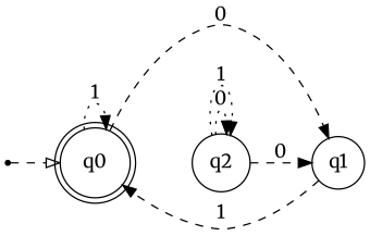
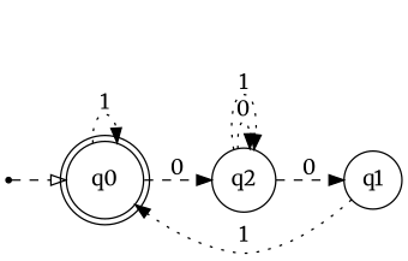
  digraph {
    fontname=Merriweather
    rankdir=LR
    node [fontname=Merriweather shape=circle]
    edge [fontname=Merriweather style=dashed]
    __start [shape=point]
    q0 [shape=doublecircle]
    q1
    q2
    __start -> q0 [arrowhead=empty]
    q0 -> q0 [label=1 style=dotted]
-   q0 -> q1 [label=0]
-   q1 -> q0 [label=1]
+   q0 -> q2 [label=0]
+   q1 -> q0 [label=1 style=dotted]
    q2 -> q1 [label=0]
    q2 -> q2 [label=0 style=dotted]
    q2 -> q2 [label=1 style=dotted]
  }
